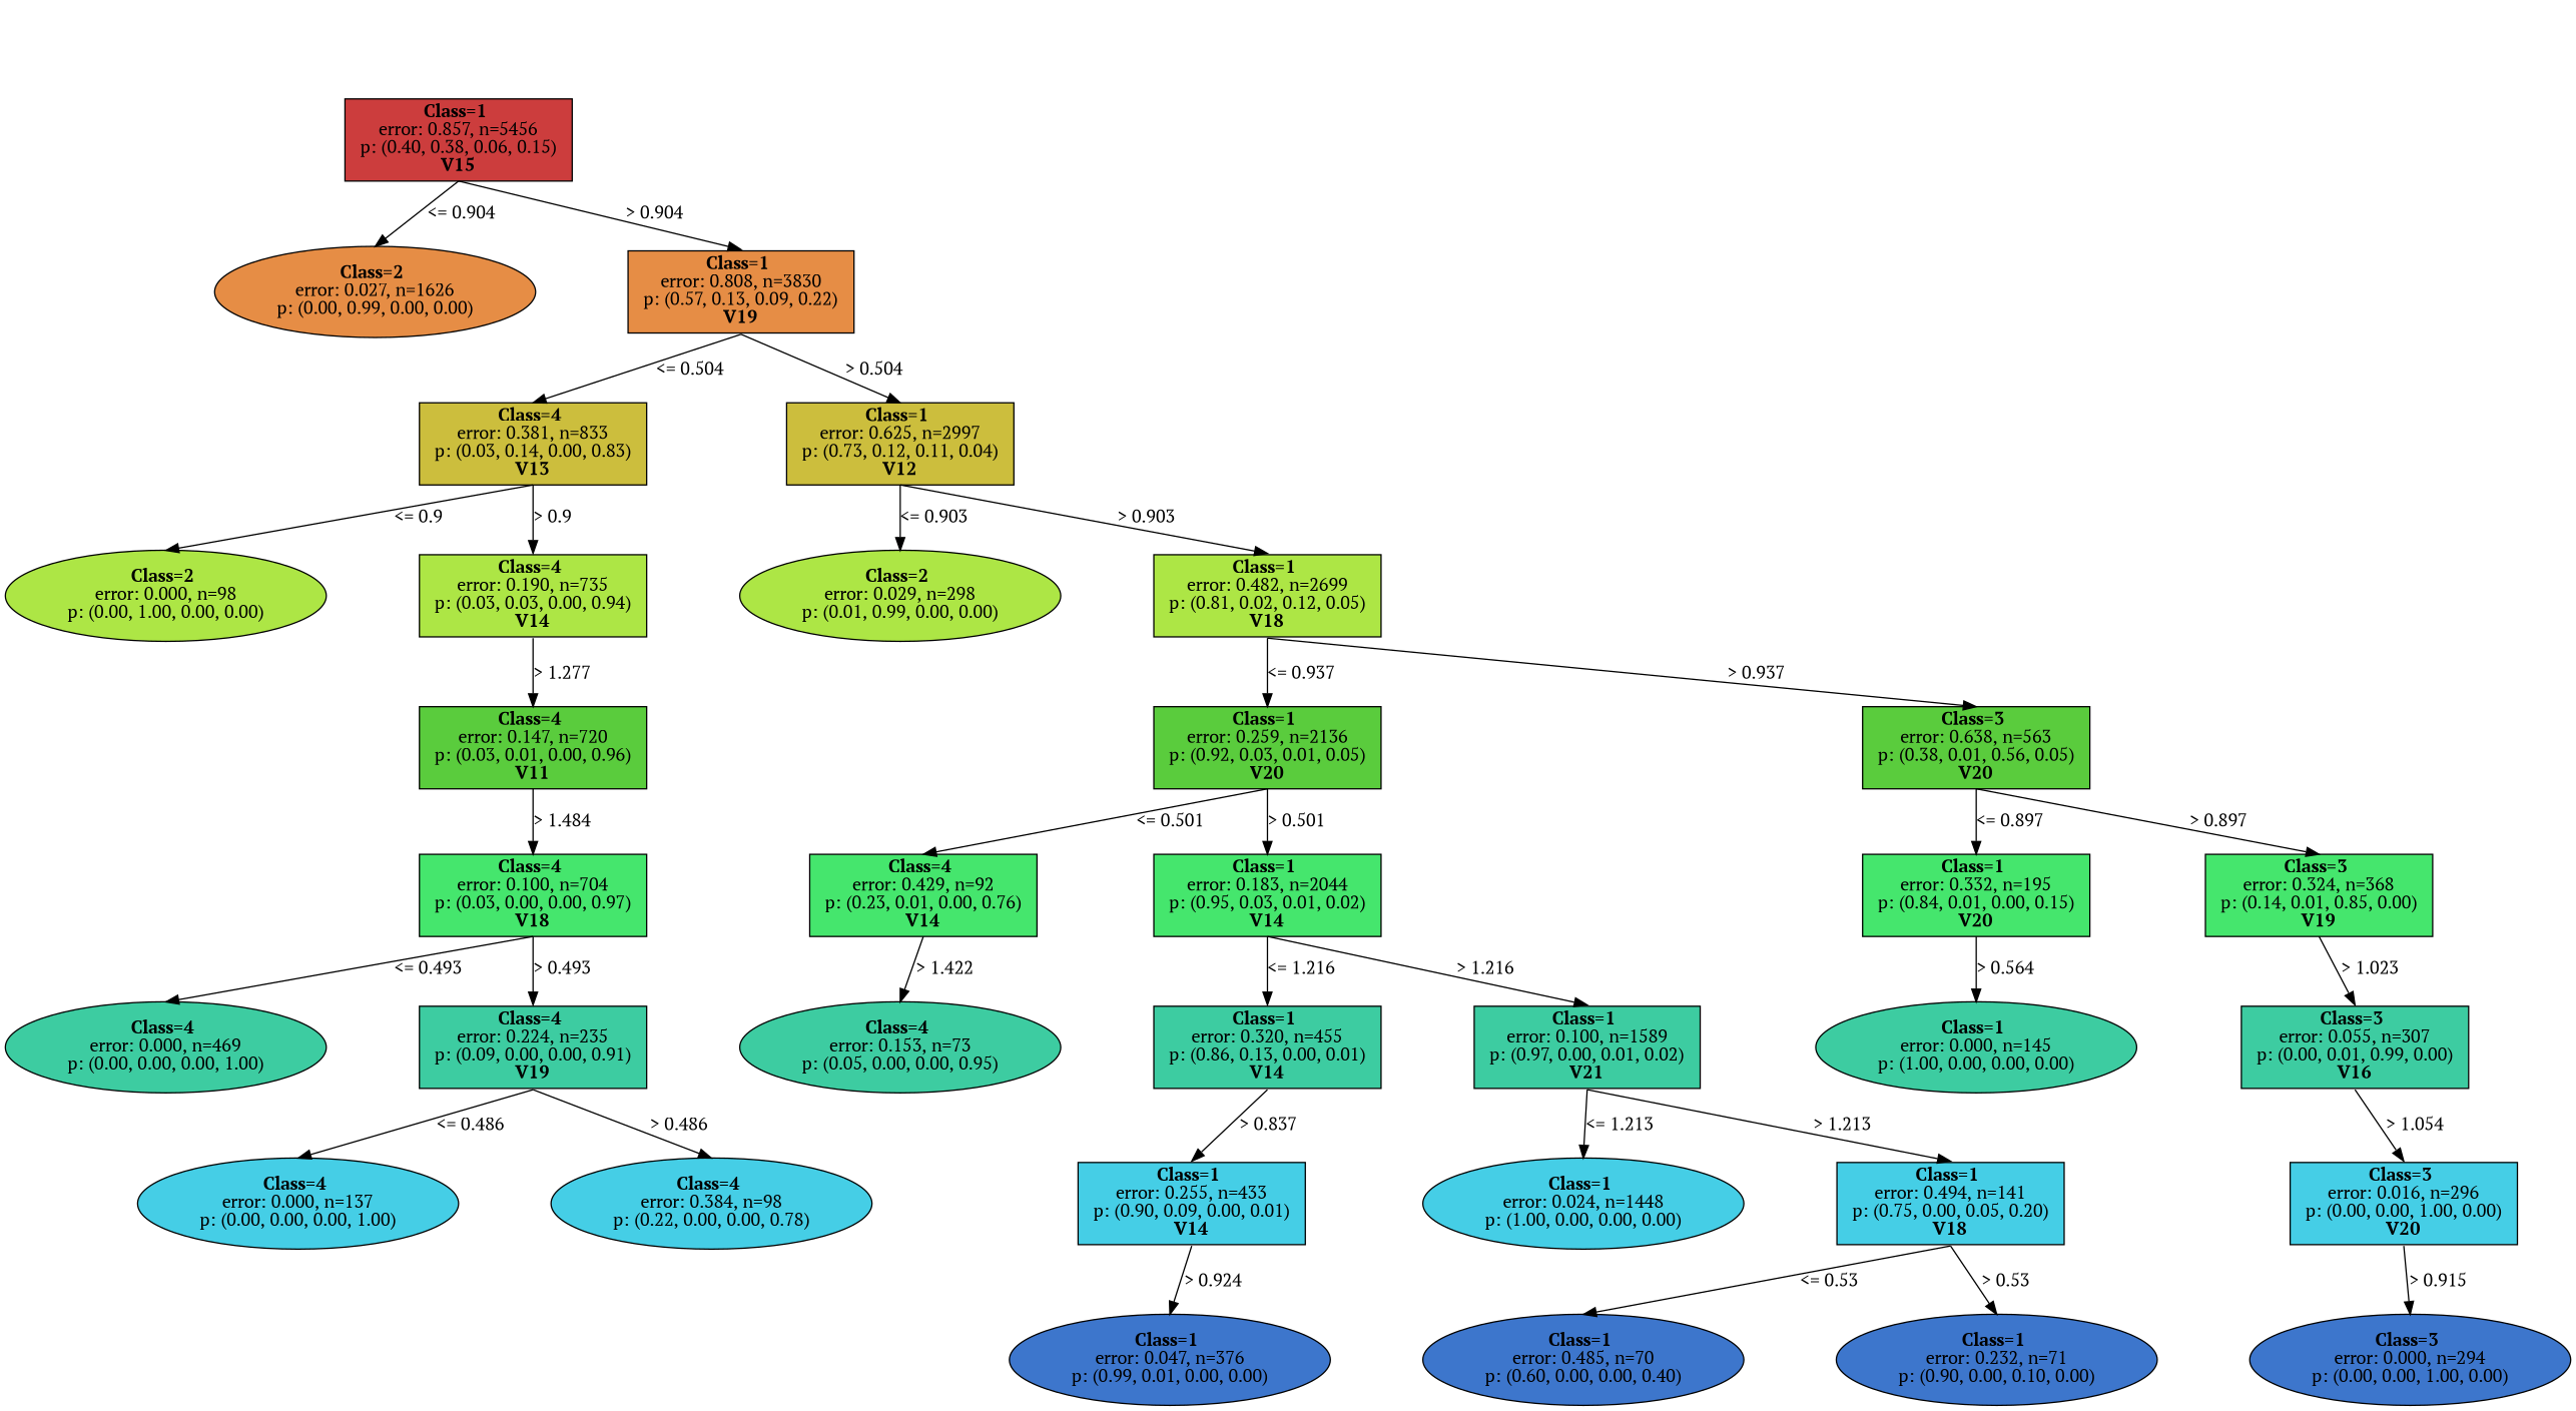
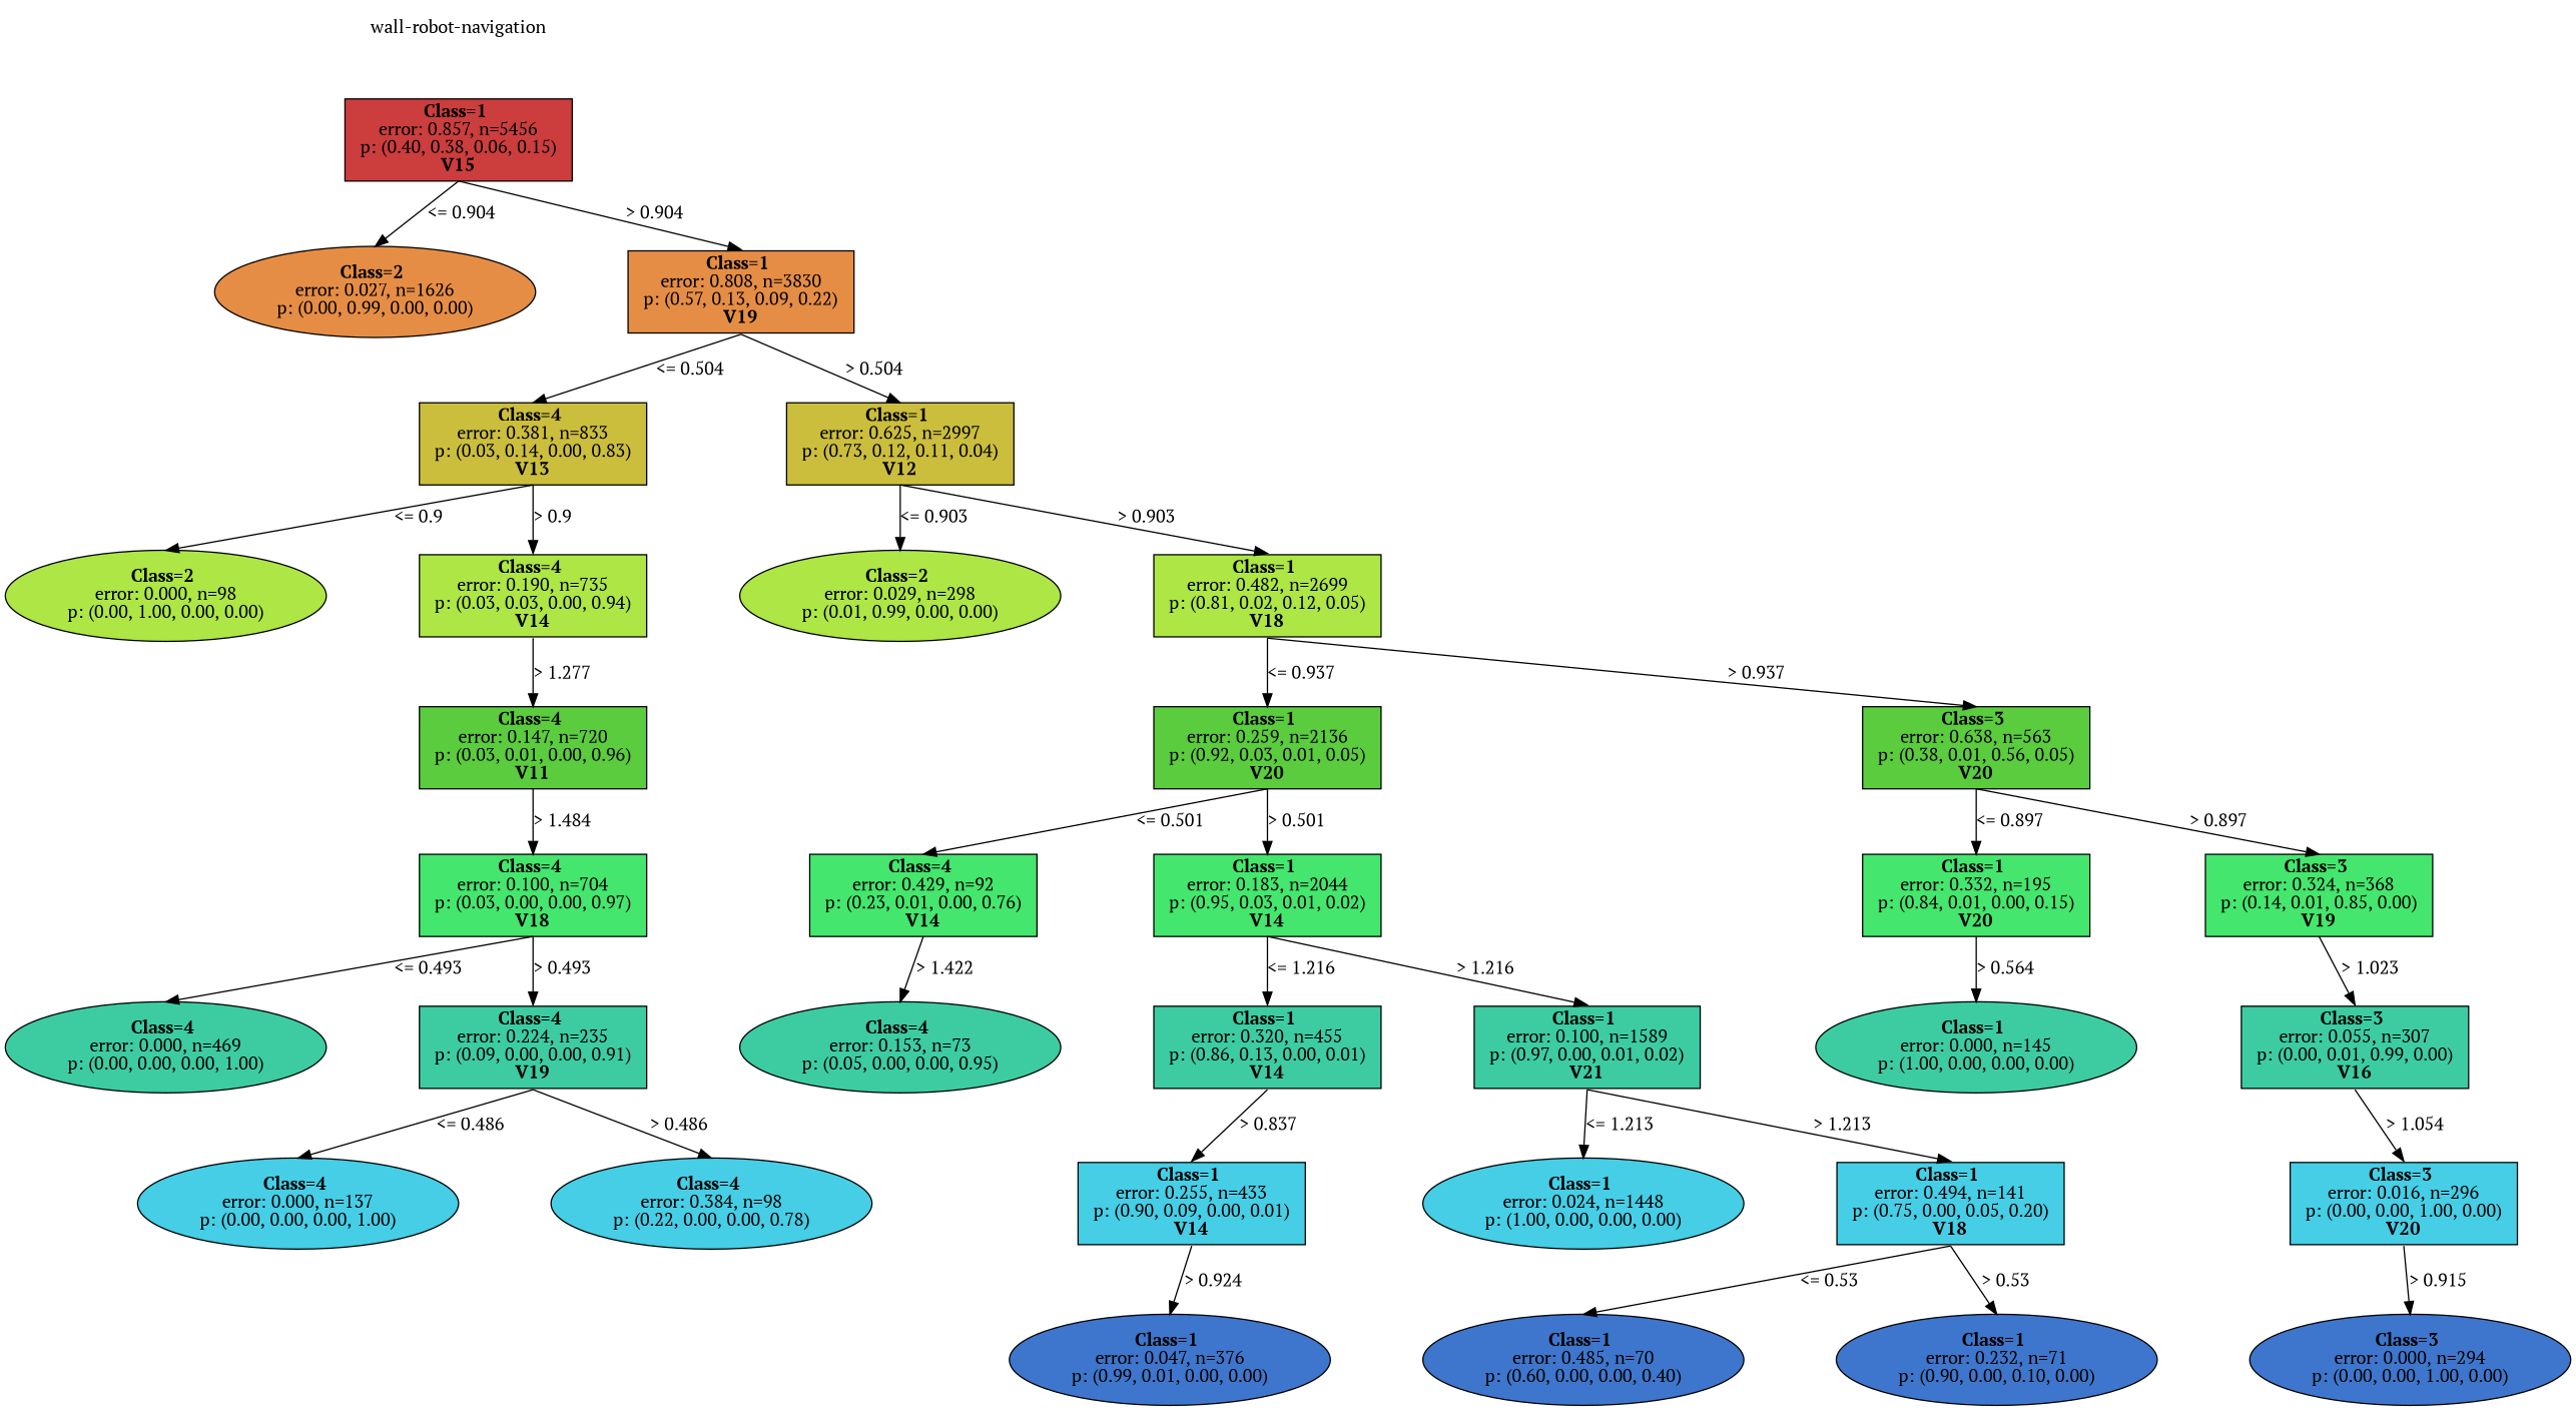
  digraph {
    nodesep=1
    ranksep=0.5
    splines=false
    fontname="PT Serif"
    node [color=black fillcolor="0.450 0.7 0.800" fontname="PT Serif" shape=rect style=filled]
    edge [fontname="PT Serif" headport=n tailport=s]
+   n1 [fillcolor=white label="wall-robot-navigation" shape=plaintext]
    n2 [fillcolor="0.000 0.7 0.800" label=<<b> Class=1 </b> <br/> error: 0.857, n=5456 <br/> p: (0.40, 0.38, 0.06, 0.15) <br/><b>V15</b>>]
    n3 [fillcolor="0.075 0.7 0.900" label=<<b> Class=2 </b> <br/> error: 0.027, n=1626 <br/> p: (0.00, 0.99, 0.00, 0.00) > shape=oval]
    n4 [fillcolor="0.075 0.7 0.900" label=<<b> Class=1 </b> <br/> error: 0.808, n=3830 <br/> p: (0.57, 0.13, 0.09, 0.22) <br/><b>V19</b>>]
    n5 [fillcolor="0.150 0.7 0.800" label=<<b> Class=4 </b> <br/> error: 0.381, n=833 <br/> p: (0.03, 0.14, 0.00, 0.83) <br/><b>V13</b>>]
    n6 [fillcolor="0.150 0.7 0.800" label=<<b> Class=1 </b> <br/> error: 0.625, n=2997 <br/> p: (0.73, 0.12, 0.11, 0.04) <br/><b>V12</b>>]
    n7 [fillcolor="0.225 0.7 0.900" label=<<b> Class=2 </b> <br/> error: 0.000, n=98 <br/> p: (0.00, 1.00, 0.00, 0.00) > shape=oval]
    n8 [fillcolor="0.225 0.7 0.900" label=<<b> Class=4 </b> <br/> error: 0.190, n=735 <br/> p: (0.03, 0.03, 0.00, 0.94) <br/><b>V14</b>>]
    n9 [fillcolor="0.300 0.7 0.800" label=<<b> Class=4 </b> <br/> error: 0.147, n=720 <br/> p: (0.03, 0.01, 0.00, 0.96) <br/><b>V11</b>>]
    n10 [fillcolor="0.375 0.7 0.900" label=<<b> Class=4 </b> <br/> error: 0.100, n=704 <br/> p: (0.03, 0.00, 0.00, 0.97) <br/><b>V18</b>>]
    n11 [label=<<b> Class=4 </b> <br/> error: 0.000, n=469 <br/> p: (0.00, 0.00, 0.00, 1.00) > shape=oval]
    n12 [label=<<b> Class=4 </b> <br/> error: 0.224, n=235 <br/> p: (0.09, 0.00, 0.00, 0.91) <br/><b>V19</b>>]
    n13 [fillcolor="0.525 0.7 0.900" label=<<b> Class=4 </b> <br/> error: 0.000, n=137 <br/> p: (0.00, 0.00, 0.00, 1.00) > shape=oval]
    n14 [fillcolor="0.525 0.7 0.900" label=<<b> Class=4 </b> <br/> error: 0.384, n=98 <br/> p: (0.22, 0.00, 0.00, 0.78) > shape=oval]
    n15 [fillcolor="0.225 0.7 0.900" label=<<b> Class=2 </b> <br/> error: 0.029, n=298 <br/> p: (0.01, 0.99, 0.00, 0.00) > shape=oval]
    n16 [fillcolor="0.225 0.7 0.900" label=<<b> Class=1 </b> <br/> error: 0.482, n=2699 <br/> p: (0.81, 0.02, 0.12, 0.05) <br/><b>V18</b>>]
    n17 [fillcolor="0.300 0.7 0.800" label=<<b> Class=1 </b> <br/> error: 0.259, n=2136 <br/> p: (0.92, 0.03, 0.01, 0.05) <br/><b>V20</b>>]
    n18 [fillcolor="0.300 0.7 0.800" label=<<b> Class=3 </b> <br/> error: 0.638, n=563 <br/> p: (0.38, 0.01, 0.56, 0.05) <br/><b>V20</b>>]
    n19 [fillcolor="0.375 0.7 0.900" label=<<b> Class=4 </b> <br/> error: 0.429, n=92 <br/> p: (0.23, 0.01, 0.00, 0.76) <br/><b>V14</b>>]
    n20 [fillcolor="0.375 0.7 0.900" label=<<b> Class=1 </b> <br/> error: 0.183, n=2044 <br/> p: (0.95, 0.03, 0.01, 0.02) <br/><b>V14</b>>]
    n21 [label=<<b> Class=4 </b> <br/> error: 0.153, n=73 <br/> p: (0.05, 0.00, 0.00, 0.95) > shape=oval]
    n22 [label=<<b> Class=1 </b> <br/> error: 0.320, n=455 <br/> p: (0.86, 0.13, 0.00, 0.01) <br/><b>V14</b>>]
    n23 [label=<<b> Class=1 </b> <br/> error: 0.100, n=1589 <br/> p: (0.97, 0.00, 0.01, 0.02) <br/><b>V21</b>>]
    n24 [fillcolor="0.525 0.7 0.900" label=<<b> Class=1 </b> <br/> error: 0.255, n=433 <br/> p: (0.90, 0.09, 0.00, 0.01) <br/><b>V14</b>>]
    n25 [fillcolor="0.600 0.7 0.800" label=<<b> Class=1 </b> <br/> error: 0.047, n=376 <br/> p: (0.99, 0.01, 0.00, 0.00) > shape=oval]
    n26 [fillcolor="0.525 0.7 0.900" label=<<b> Class=1 </b> <br/> error: 0.024, n=1448 <br/> p: (1.00, 0.00, 0.00, 0.00) > shape=oval]
    n27 [fillcolor="0.525 0.7 0.900" label=<<b> Class=1 </b> <br/> error: 0.494, n=141 <br/> p: (0.75, 0.00, 0.05, 0.20) <br/><b>V18</b>>]
    n28 [fillcolor="0.600 0.7 0.800" label=<<b> Class=1 </b> <br/> error: 0.485, n=70 <br/> p: (0.60, 0.00, 0.00, 0.40) > shape=oval]
    n29 [fillcolor="0.600 0.7 0.800" label=<<b> Class=1 </b> <br/> error: 0.232, n=71 <br/> p: (0.90, 0.00, 0.10, 0.00) > shape=oval]
    n30 [fillcolor="0.375 0.7 0.900" label=<<b> Class=1 </b> <br/> error: 0.332, n=195 <br/> p: (0.84, 0.01, 0.00, 0.15) <br/><b>V20</b>>]
    n31 [fillcolor="0.375 0.7 0.900" label=<<b> Class=3 </b> <br/> error: 0.324, n=368 <br/> p: (0.14, 0.01, 0.85, 0.00) <br/><b>V19</b>>]
    n32 [label=<<b> Class=1 </b> <br/> error: 0.000, n=145 <br/> p: (1.00, 0.00, 0.00, 0.00) > shape=oval]
    n33 [label=<<b> Class=3 </b> <br/> error: 0.055, n=307 <br/> p: (0.00, 0.01, 0.99, 0.00) <br/><b>V16</b>>]
    n34 [fillcolor="0.525 0.7 0.900" label=<<b> Class=3 </b> <br/> error: 0.016, n=296 <br/> p: (0.00, 0.00, 1.00, 0.00) <br/><b>V20</b>>]
    n35 [fillcolor="0.600 0.7 0.800" label=<<b> Class=3 </b> <br/> error: 0.000, n=294 <br/> p: (0.00, 0.00, 1.00, 0.00) > shape=oval]
+   n1 -> n2 [style=invis]
    n2 -> n3 [label="<= 0.904"]
    n2 -> n4 [label="> 0.904"]
    n4 -> n5 [label="<= 0.504"]
    n4 -> n6 [label="> 0.504"]
    n5 -> n7 [label="<= 0.9"]
    n5 -> n8 [label="> 0.9"]
    n6 -> n15 [label="<= 0.903"]
    n6 -> n16 [label="> 0.903"]
    n8 -> n9 [label="> 1.277"]
    n9 -> n10 [label="> 1.484"]
    n10 -> n11 [label="<= 0.493"]
    n10 -> n12 [label="> 0.493"]
    n12 -> n13 [label="<= 0.486"]
    n12 -> n14 [label="> 0.486"]
    n16 -> n17 [label="<= 0.937"]
    n16 -> n18 [label="> 0.937"]
    n17 -> n19 [label="<= 0.501"]
    n17 -> n20 [label="> 0.501"]
    n18 -> n30 [label="<= 0.897"]
    n18 -> n31 [label="> 0.897"]
    n19 -> n21 [label="> 1.422"]
    n20 -> n22 [label="<= 1.216"]
    n20 -> n23 [label="> 1.216"]
    n22 -> n24 [label="> 0.837"]
    n23 -> n26 [label="<= 1.213"]
    n23 -> n27 [label="> 1.213"]
    n24 -> n25 [label="> 0.924"]
    n27 -> n28 [label="<= 0.53"]
    n27 -> n29 [label="> 0.53"]
    n30 -> n32 [label="> 0.564"]
    n31 -> n33 [label="> 1.023"]
    n33 -> n34 [label="> 1.054"]
    n34 -> n35 [label="> 0.915"]
  }
